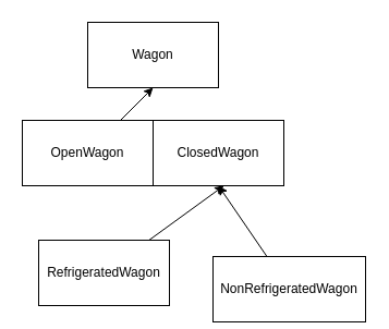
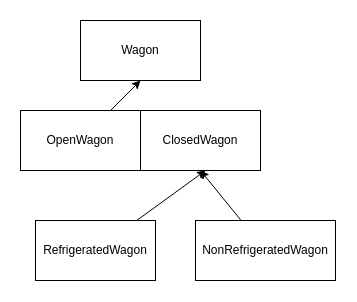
  <mxCell id="0" />
  <mxCell id="1" parent="0" />
  <mxCell id="2" value="Wagon" style="rounded=0;whiteSpace=wrap;html=1;" vertex="1" parent="1"><mxGeometry x="80" y="20" width="120" height="60" as="geometry" /></mxCell>
  <mxCell id="3" style="edgeStyle=none;html=1;entryX=0.5;entryY=1;entryDx=0;entryDy=0;" edge="1" parent="1" source="4" target="2"><mxGeometry relative="1" as="geometry" /></mxCell>
  <mxCell id="4" value="OpenWagon" style="rounded=0;whiteSpace=wrap;html=1;" vertex="1" parent="1"><mxGeometry x="20" y="110" width="120" height="60" as="geometry" /></mxCell>
  <mxCell id="5" value="ClosedWagon" style="rounded=0;whiteSpace=wrap;html=1;" vertex="1" parent="1"><mxGeometry x="140" y="110" width="120" height="60" as="geometry" /></mxCell>
  <mxCell id="6" style="edgeStyle=none;html=1;" edge="1" parent="1" source="7"><mxGeometry relative="1" as="geometry"><mxPoint x="205" y="170" as="targetPoint" /></mxGeometry></mxCell>
  <mxCell id="7" value="RefrigeratedWagon" style="whiteSpace=wrap;html=1;" vertex="1" parent="1"><mxGeometry x="35" y="220" width="120" height="60" as="geometry" /></mxCell>
  <mxCell id="8" style="edgeStyle=none;html=1;entryX=0.5;entryY=1;entryDx=0;entryDy=0;" edge="1" parent="1" source="9" target="5"><mxGeometry relative="1" as="geometry" /></mxCell>
- <mxCell id="9" value="NonRefrigeratedWagon" style="whiteSpace=wrap;html=1;" vertex="1" parent="1"><mxGeometry x="195" y="235" width="140" height="60" as="geometry" /></mxCell>
+ <mxCell id="9" value="NonRefrigeratedWagon" style="whiteSpace=wrap;html=1;" vertex="1" parent="1"><mxGeometry x="195" y="220" width="140" height="60" as="geometry" /></mxCell>
